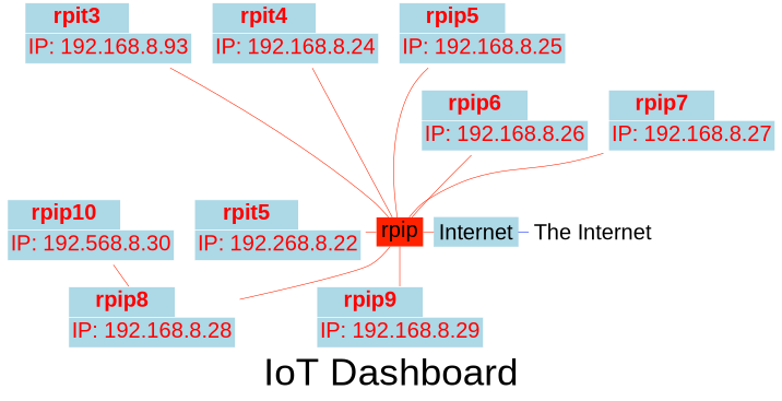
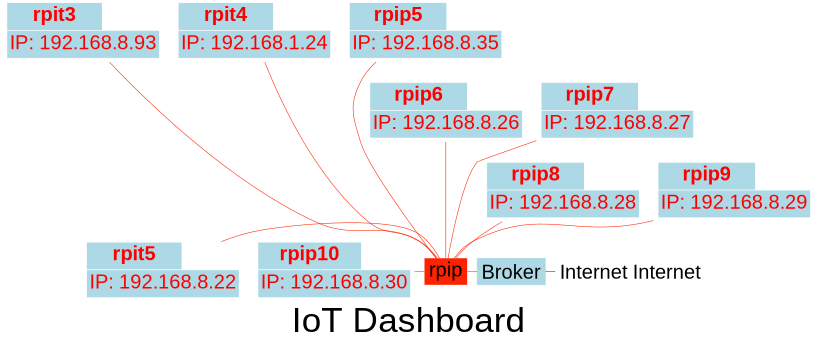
  graph {
    fontname="Liberation Sans"
    fontsize=64
    label="IoT Dashboard"
    node [color="#ffffff" fontcolor=red fontname="Liberation Sans" fontsize=36 labelloc=t shape=box style=filled]
    edge [color="#ff2200" fontname="Liberation Sans"]
    n1 [label=<             <table border="0" cellborder="1" cellspacing="0" cellpadding="4">             <tr> 	      <td bgcolor="lightblue"><b>rpit3</b></td> 	      <td bgcolor="white">&nbsp;</td>             </tr>             <tr>               <td bgcolor="lightblue" align="left" colspan="2">IP: 192.168.8.93</td>             </tr>             </table>             >]
-   n2 [label=<             <table border="0" cellborder="1" cellspacing="0" cellpadding="4">             <tr> 	      <td bgcolor="lightblue"><b>rpit4</b></td> 	      <td bgcolor="white">&nbsp;</td>             </tr>             <tr>               <td bgcolor="lightblue" align="left" colspan="2">IP: 192.168.8.24</td>             </tr>             </table>             >]
-   n3 [label=<             <table border="0" cellborder="1" cellspacing="0" cellpadding="4">             <tr> 	      <td bgcolor="lightblue"><b>rpip5</b></td> 	      <td bgcolor="white">&nbsp;</td>             </tr>             <tr>               <td bgcolor="lightblue" align="left" colspan="2">IP: 192.168.8.25</td>             </tr>             </table>             >]
+   n2 [label=<             <table border="0" cellborder="1" cellspacing="0" cellpadding="4">             <tr> 	      <td bgcolor="lightblue"><b>rpit4</b></td> 	      <td bgcolor="white">&nbsp;</td>             </tr>             <tr>               <td bgcolor="lightblue" align="left" colspan="2">IP: 192.168.1.24</td>             </tr>             </table>             >]
+   n3 [label=<             <table border="0" cellborder="1" cellspacing="0" cellpadding="4">             <tr> 	      <td bgcolor="lightblue"><b>rpip5</b></td> 	      <td bgcolor="white">&nbsp;</td>             </tr>             <tr>               <td bgcolor="lightblue" align="left" colspan="2">IP: 192.168.8.35</td>             </tr>             </table>             >]
    n4 [label=<             <table border="0" cellborder="1" cellspacing="0" cellpadding="4">             <tr> 	      <td bgcolor="lightblue"><b>rpip6</b></td> 	      <td bgcolor="white">&nbsp;</td>             </tr>             <tr>               <td bgcolor="lightblue" align="left" colspan="2">IP: 192.168.8.26</td>             </tr>             </table>             >]
    n5 [label=<             <table border="0" cellborder="1" cellspacing="0" cellpadding="4">             <tr> 	      <td bgcolor="lightblue"><b>rpip7</b></td> 	      <td bgcolor="white">&nbsp;</td>             </tr>             <tr>               <td bgcolor="lightblue" align="left" colspan="2">IP: 192.168.8.27</td>             </tr>             </table>             >]
    n6 [label=<             <table border="0" cellborder="1" cellspacing="0" cellpadding="4">             <tr> 	      <td bgcolor="lightblue"><b>rpip8</b></td> 	      <td bgcolor="white">&nbsp;</td>             </tr>             <tr>               <td bgcolor="lightblue" align="left" colspan="2">IP: 192.168.8.28</td>             </tr>             </table>             >]
    n7 [label=<             <table border="0" cellborder="1" cellspacing="0" cellpadding="4">             <tr> 	      <td bgcolor="lightblue"><b>rpip9</b></td> 	      <td bgcolor="white">&nbsp;</td>             </tr>             <tr>               <td bgcolor="lightblue" align="left" colspan="2">IP: 192.168.8.29</td>             </tr>             </table>             >]
-   n8 [label=<             <table border="0" cellborder="1" cellspacing="0" cellpadding="4">             <tr> 	      <td bgcolor="lightblue"><b>rpit5</b></td> 	      <td bgcolor="white">&nbsp;</td>             </tr>             <tr>               <td bgcolor="lightblue" align="left" colspan="2">IP: 192.268.8.22</td>             </tr>             </table>             >]
-   n9 [label=<             <table border="0" cellborder="1" cellspacing="0" cellpadding="4">             <tr> 	      <td bgcolor="lightblue"><b>rpip10</b></td> 	      <td bgcolor="white">&nbsp;</td>             </tr>             <tr>               <td bgcolor="lightblue" align="left" colspan="2">IP: 192.568.8.30</td>             </tr>             </table>             >]
+   n8 [label=<             <table border="0" cellborder="1" cellspacing="0" cellpadding="4">             <tr> 	      <td bgcolor="lightblue"><b>rpit5</b></td> 	      <td bgcolor="white">&nbsp;</td>             </tr>             <tr>               <td bgcolor="lightblue" align="left" colspan="2">IP: 192.168.8.22</td>             </tr>             </table>             >]
+   n9 [label=<             <table border="0" cellborder="1" cellspacing="0" cellpadding="4">             <tr> 	      <td bgcolor="lightblue"><b>rpip10</b></td> 	      <td bgcolor="white">&nbsp;</td>             </tr>             <tr>               <td bgcolor="lightblue" align="left" colspan="2">IP: 192.168.8.30</td>             </tr>             </table>             >]
    n10 [color="#ff2200" label=rpip shape=none fontcolor="" labelloc=""]
-   n11 [color=lightblue label=Internet labelloc=b fontcolor=""]
-   n12 [label="The Internet" labelloc=b fontcolor=""]
+   n11 [color=lightblue label=Broker labelloc=b fontcolor=""]
+   n12 [label="Internet Internet" labelloc=b fontcolor=""]
    subgraph sub_1 {
      rank=same
      n1
      n2
      n3
    }
    subgraph sub_2 {
      rank=same
      n4
      n5
    }
    subgraph sub_3 {
      rank=same
      n6
      n7
    }
    subgraph sub_4 {
      rank=same
      n8
      n9
      n10
      n11
      n12
    }
    n1 -- n10 [minlen=3]
    n2 -- n10
    n3 -- n10
    n4 -- n10
    n5 -- n10 [minlen=2]
    n6 -- n10
    n7 -- n10 [minlen=1]
    n8 -- n10
-   n9 -- n6
+   n9 -- n10
    n10 -- n11
    n11 -- n12 [color="#0022ff"]
  }
